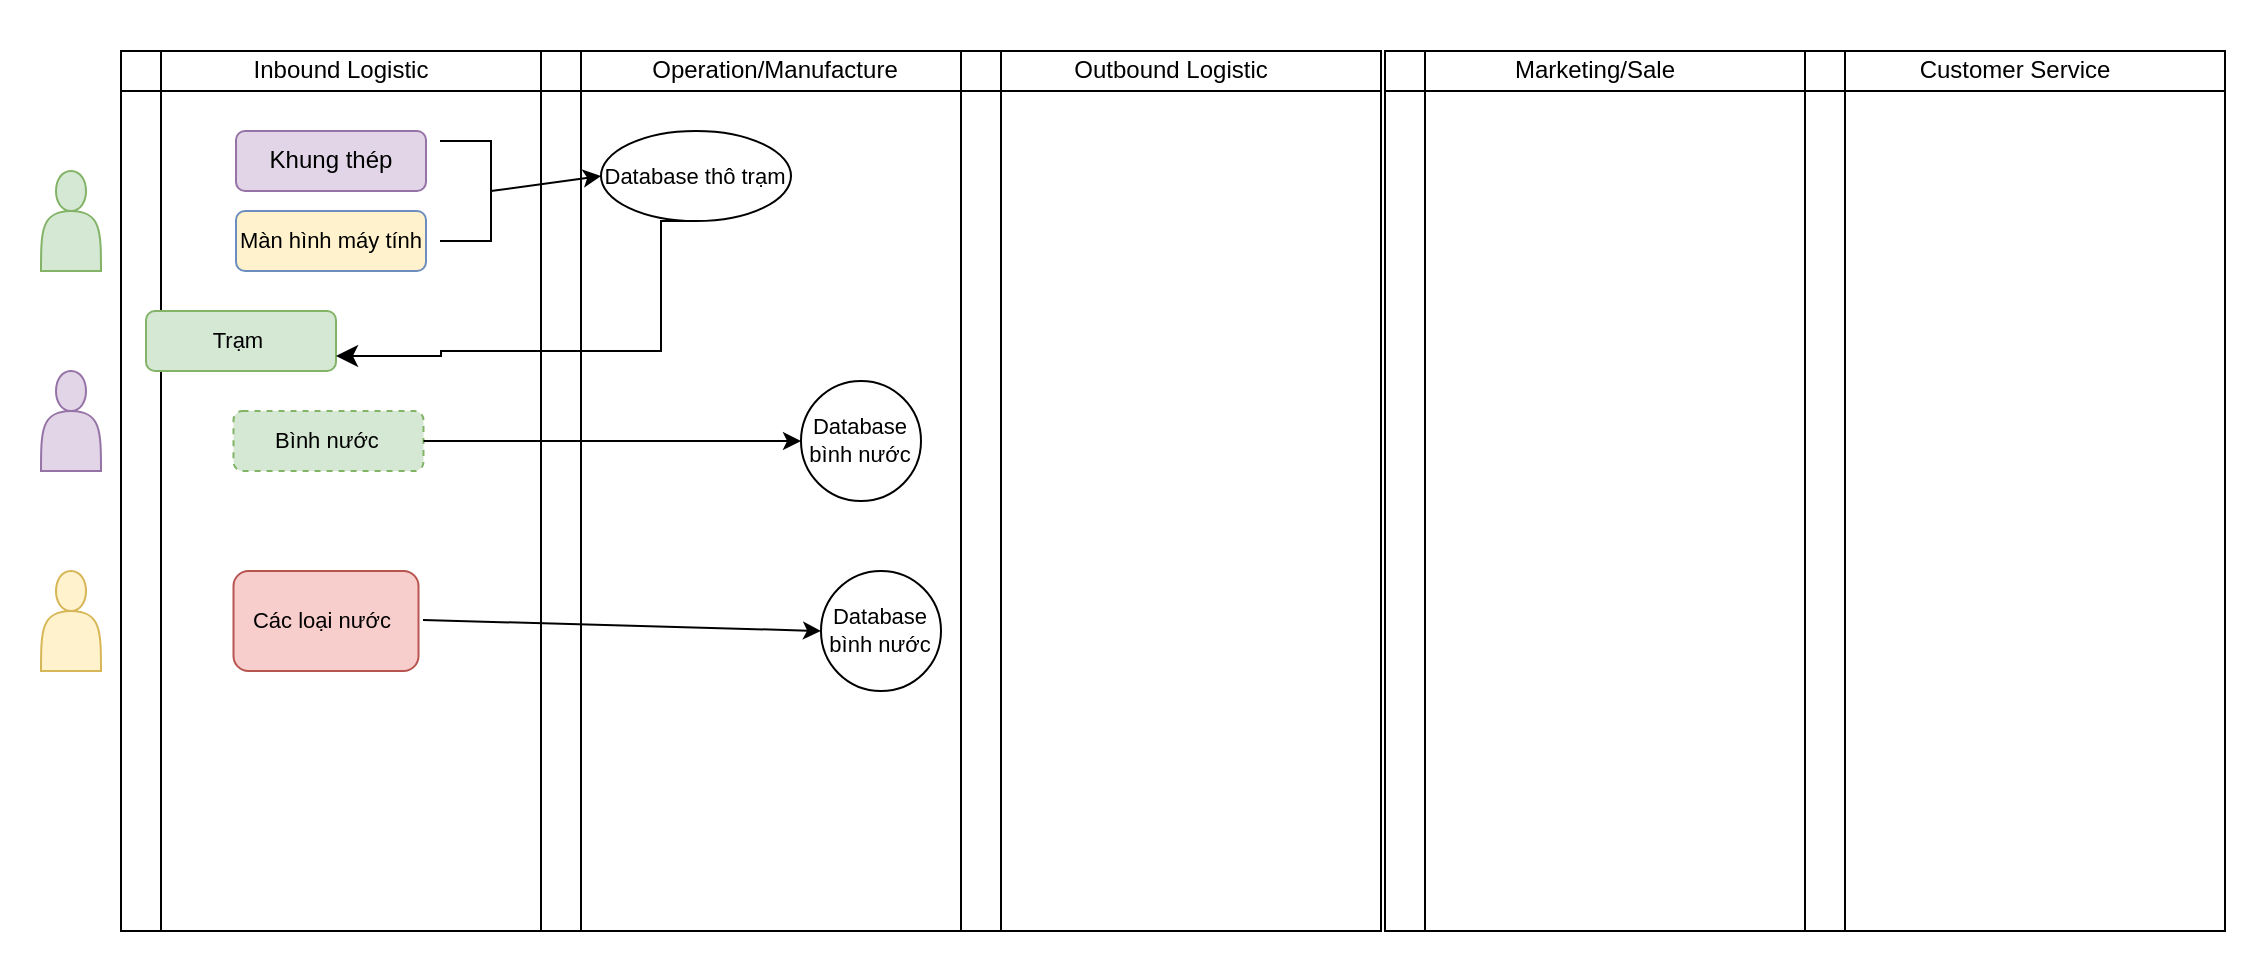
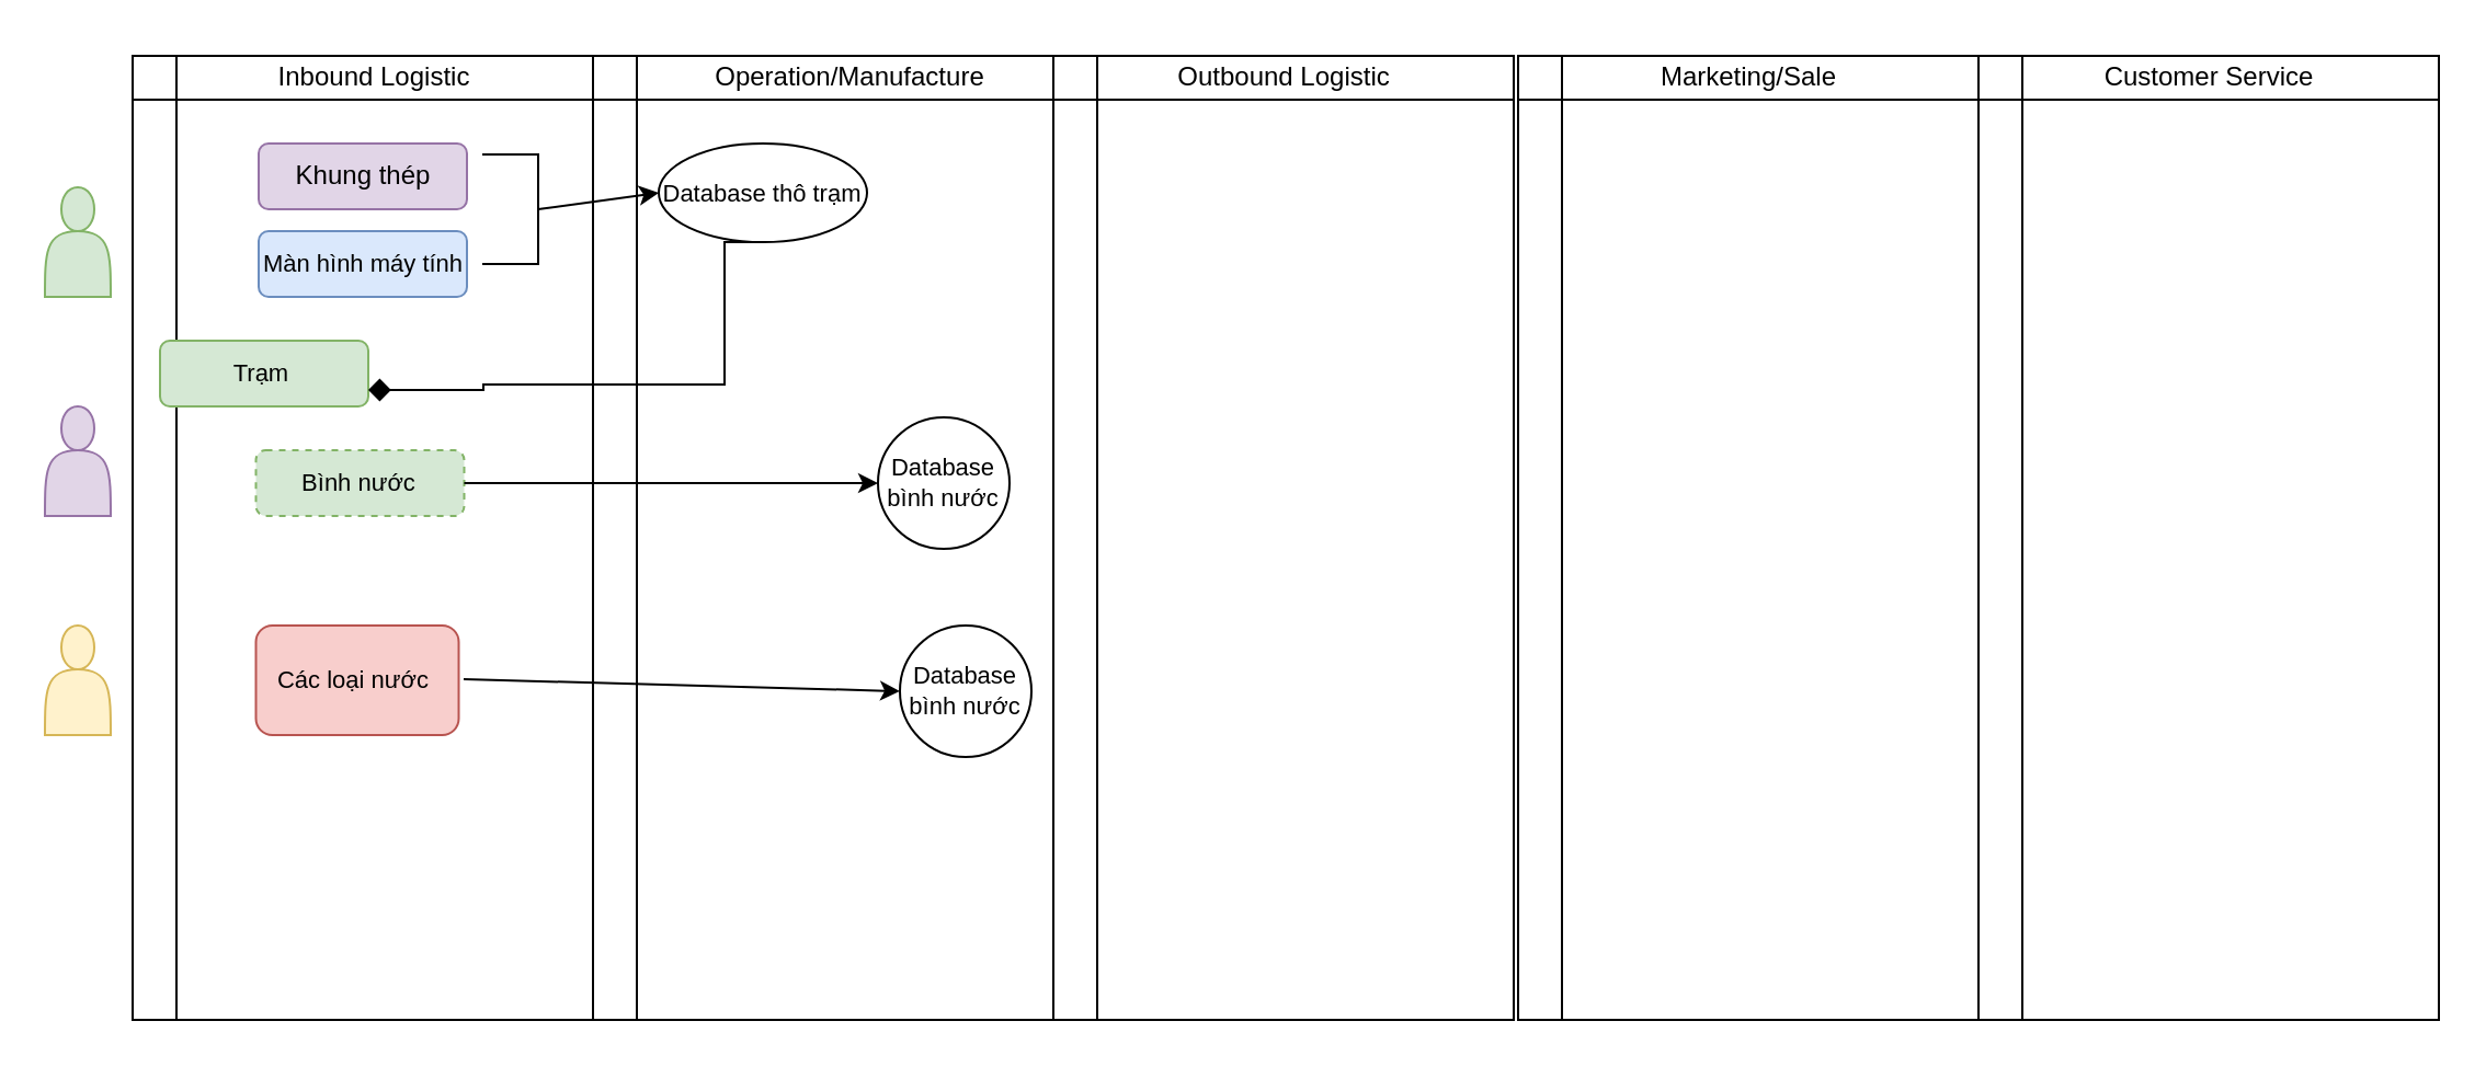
  <mxCell id="0" />
  <mxCell id="1" parent="0" />
  <mxCell id="2" value="" style="shape=internalStorage;whiteSpace=wrap;html=1;backgroundOutline=1;" vertex="1" parent="1"><mxGeometry x="60" y="25" width="210" height="440" as="geometry" /></mxCell>
  <mxCell id="3" value="" style="shape=internalStorage;whiteSpace=wrap;html=1;backgroundOutline=1;" vertex="1" parent="1"><mxGeometry x="270" y="25" width="210" height="440" as="geometry" /></mxCell>
  <mxCell id="4" value="" style="shape=internalStorage;whiteSpace=wrap;html=1;backgroundOutline=1;" vertex="1" parent="1"><mxGeometry x="480" y="25" width="210" height="440" as="geometry" /></mxCell>
  <mxCell id="5" value="" style="shape=internalStorage;whiteSpace=wrap;html=1;backgroundOutline=1;" vertex="1" parent="1"><mxGeometry x="692" y="25" width="210" height="440" as="geometry" /></mxCell>
  <mxCell id="6" value="" style="shape=internalStorage;whiteSpace=wrap;html=1;backgroundOutline=1;" vertex="1" parent="1"><mxGeometry x="902" y="25" width="210" height="440" as="geometry" /></mxCell>
  <mxCell id="7" value="Inbound Logistic" style="text;html=1;align=center;verticalAlign=middle;whiteSpace=wrap;rounded=0;" vertex="1" parent="1"><mxGeometry x="113" y="20" width="115" height="30" as="geometry" /></mxCell>
  <mxCell id="8" value="Operation/Manufacture" style="text;html=1;align=center;verticalAlign=middle;whiteSpace=wrap;rounded=0;" vertex="1" parent="1"><mxGeometry x="330" y="20" width="115" height="30" as="geometry" /></mxCell>
  <mxCell id="9" value="Outbound Logistic" style="text;html=1;align=center;verticalAlign=middle;whiteSpace=wrap;rounded=0;" vertex="1" parent="1"><mxGeometry x="527.5" y="20" width="115" height="30" as="geometry" /></mxCell>
  <mxCell id="10" value="Marketing/Sale" style="text;html=1;align=center;verticalAlign=middle;whiteSpace=wrap;rounded=0;" vertex="1" parent="1"><mxGeometry x="740" y="20" width="115" height="30" as="geometry" /></mxCell>
  <mxCell id="11" value="Customer Service" style="text;html=1;align=center;verticalAlign=middle;whiteSpace=wrap;rounded=0;" vertex="1" parent="1"><mxGeometry x="949.5" y="20" width="115" height="30" as="geometry" /></mxCell>
  <mxCell id="12" value="Khung thép" style="rounded=1;whiteSpace=wrap;html=1;fillColor=#e1d5e7;strokeColor=#9673a6;" vertex="1" parent="1"><mxGeometry x="117.5" y="65" width="95" height="30" as="geometry" /></mxCell>
- <mxCell id="13" value="&lt;font style=&quot;font-size: 11px;&quot;&gt;Màn hình máy tính&lt;/font&gt;" style="rounded=1;whiteSpace=wrap;html=1;fillColor=#fff2cc;strokeColor=#6c8ebf;" vertex="1" parent="1"><mxGeometry x="117.5" y="105" width="95" height="30" as="geometry" /></mxCell>
+ <mxCell id="13" value="&lt;font style=&quot;font-size: 11px;&quot;&gt;Màn hình máy tính&lt;/font&gt;" style="rounded=1;whiteSpace=wrap;html=1;fillColor=#dae8fc;strokeColor=#6c8ebf;" vertex="1" parent="1"><mxGeometry x="117.5" y="105" width="95" height="30" as="geometry" /></mxCell>
  <mxCell id="14" value="&lt;span style=&quot;font-size: 11px;&quot;&gt;Bình nước&lt;/span&gt;" style="rounded=1;whiteSpace=wrap;html=1;fillColor=#d5e8d4;strokeColor=#82b366;dashed=1;" vertex="1" parent="1"><mxGeometry x="116.25" y="205" width="95" height="30" as="geometry" /></mxCell>
  <mxCell id="15" value="&lt;span style=&quot;font-size: 11px;&quot;&gt;Các loại nước&amp;nbsp;&lt;/span&gt;" style="rounded=1;whiteSpace=wrap;html=1;fillColor=#f8cecc;strokeColor=#b85450;" vertex="1" parent="1"><mxGeometry x="116.25" y="285" width="92.5" height="50" as="geometry" /></mxCell>
  <mxCell id="16" value="Database thô trạm" style="ellipse;whiteSpace=wrap;html=1;aspect=fixed;fontSize=11;" vertex="1" parent="1"><mxGeometry x="300" y="65" width="95" height="45" as="geometry" /></mxCell>
  <mxCell id="17" value="" style="shape=partialRectangle;whiteSpace=wrap;html=1;bottom=1;right=1;left=1;top=0;fillColor=none;routingCenterX=-0.5;rotation=-90;" vertex="1" parent="1"><mxGeometry x="207.5" y="82.5" width="50" height="25" as="geometry" /></mxCell>
  <mxCell id="18" value="" style="endArrow=classic;html=1;rounded=0;entryX=0;entryY=0.5;entryDx=0;entryDy=0;exitX=0.5;exitY=1;exitDx=0;exitDy=0;" edge="1" parent="1" source="17" target="16"><mxGeometry width="50" height="50" relative="1" as="geometry"><mxPoint x="250" y="107.5" as="sourcePoint" /><mxPoint x="300" y="57.5" as="targetPoint" /></mxGeometry></mxCell>
  <mxCell id="19" value="&lt;span style=&quot;font-size: 11px;&quot;&gt;Trạm&amp;nbsp;&lt;/span&gt;" style="rounded=1;whiteSpace=wrap;html=1;fillColor=#d5e8d4;strokeColor=#82b366;" vertex="1" parent="1"><mxGeometry x="72.5" y="155" width="95" height="30" as="geometry" /></mxCell>
- <mxCell id="20" value="" style="edgeStyle=segmentEdgeStyle;endArrow=classic;html=1;curved=0;rounded=0;endSize=8;startSize=8;entryX=1;entryY=0.75;entryDx=0;entryDy=0;exitX=0.5;exitY=1;exitDx=0;exitDy=0;" edge="1" parent="1" source="16" target="19"><mxGeometry width="50" height="50" relative="1" as="geometry"><mxPoint x="270" y="175" as="sourcePoint" /><mxPoint x="320" y="125" as="targetPoint" /><Array as="points"><mxPoint x="330" y="175" /><mxPoint x="220" y="175" /><mxPoint x="220" y="178" /></Array></mxGeometry></mxCell>
+ <mxCell id="20" value="" style="edgeStyle=segmentEdgeStyle;endArrow=diamond;html=1;curved=0;rounded=0;endSize=8;startSize=8;entryX=1;entryY=0.75;entryDx=0;entryDy=0;exitX=0.5;exitY=1;exitDx=0;exitDy=0;" edge="1" parent="1" source="16" target="19"><mxGeometry width="50" height="50" relative="1" as="geometry"><mxPoint x="270" y="175" as="sourcePoint" /><mxPoint x="320" y="125" as="targetPoint" /><Array as="points"><mxPoint x="330" y="175" /><mxPoint x="220" y="175" /><mxPoint x="220" y="178" /></Array></mxGeometry></mxCell>
  <mxCell id="21" value="" style="shape=actor;whiteSpace=wrap;html=1;fillColor=#e1d5e7;strokeColor=#9673a6;" vertex="1" parent="1"><mxGeometry x="20" y="185" width="30" height="50" as="geometry" /></mxCell>
  <mxCell id="22" value="" style="shape=actor;whiteSpace=wrap;html=1;fillColor=#d5e8d4;strokeColor=#82b366;" vertex="1" parent="1"><mxGeometry x="20" y="85" width="30" height="50" as="geometry" /></mxCell>
  <mxCell id="23" value="" style="shape=actor;whiteSpace=wrap;html=1;fillColor=#fff2cc;strokeColor=#d6b656;" vertex="1" parent="1"><mxGeometry x="20" y="285" width="30" height="50" as="geometry" /></mxCell>
  <mxCell id="24" value="Database bình nước" style="ellipse;whiteSpace=wrap;html=1;aspect=fixed;fontSize=11;" vertex="1" parent="1"><mxGeometry x="400" y="190" width="60" height="60" as="geometry" /></mxCell>
  <mxCell id="25" value="" style="endArrow=classic;html=1;rounded=0;entryX=0;entryY=0.5;entryDx=0;entryDy=0;exitX=1;exitY=0.5;exitDx=0;exitDy=0;" edge="1" parent="1" source="14" target="24"><mxGeometry width="50" height="50" relative="1" as="geometry"><mxPoint x="310" y="240" as="sourcePoint" /><mxPoint x="360" y="190" as="targetPoint" /></mxGeometry></mxCell>
  <mxCell id="26" value="Database bình nước" style="ellipse;whiteSpace=wrap;html=1;aspect=fixed;fontSize=11;" vertex="1" parent="1"><mxGeometry x="410" y="285" width="60" height="60" as="geometry" /></mxCell>
  <mxCell id="27" value="" style="endArrow=classic;html=1;rounded=0;exitX=1;exitY=0.5;exitDx=0;exitDy=0;entryX=0;entryY=0.5;entryDx=0;entryDy=0;" edge="1" parent="1" target="26"><mxGeometry width="50" height="50" relative="1" as="geometry"><mxPoint x="211" y="309.5" as="sourcePoint" /><mxPoint x="420" y="315" as="targetPoint" /></mxGeometry></mxCell>
